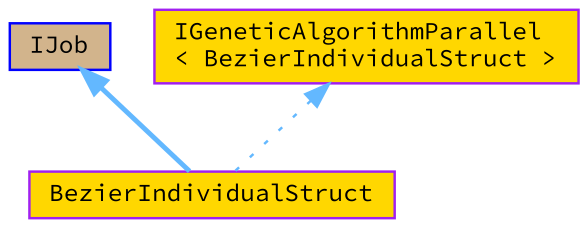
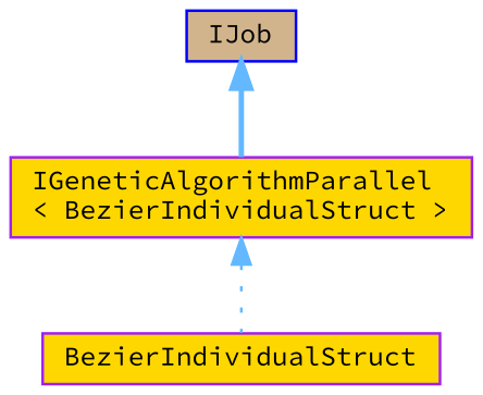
  digraph {
    fontname="Source Code Pro"
    node [color=purple fillcolor=gold fontname="Source Code Pro" fontsize=10 shape=box style=filled]
    edge [color=steelblue1 dir=back fontname="Source Code Pro" fontsize=10 labelfontname=Helvetica labelfontsize=10]
    n1 [fontcolor=black height=0.2 label=BezierIndividualStruct width=0.4]
    n2 [color=blue fillcolor=tan height=0.2 label=IJob width=0.4]
    n3 [height=0.2 label="IGeneticAlgorithmParallel\l\< BezierIndividualStruct \>" width=0.4]
-   n2 -> n1 [style=bold]
+   n2 -> n3 [style=bold]
    n3 -> n1 [style=dotted]
  }
